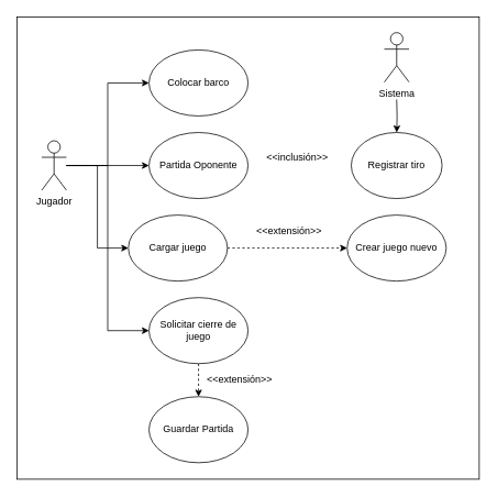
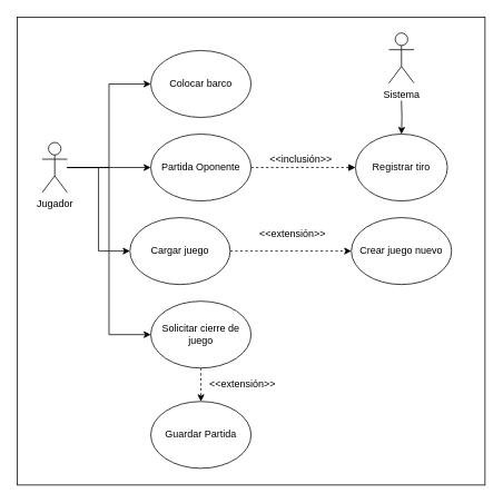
  <mxCell id="0" />
  <mxCell id="1" parent="0" />
  <mxCell id="2" style="edgeStyle=orthogonalEdgeStyle;rounded=0;orthogonalLoop=1;jettySize=auto;html=1;entryX=0;entryY=0.5;entryDx=0;entryDy=0;" edge="1" parent="1" source="6" target="7"><mxGeometry relative="1" as="geometry" /></mxCell>
  <mxCell id="3" style="edgeStyle=orthogonalEdgeStyle;rounded=0;orthogonalLoop=1;jettySize=auto;html=1;entryX=0;entryY=0.5;entryDx=0;entryDy=0;" edge="1" parent="1" source="6" target="15"><mxGeometry relative="1" as="geometry" /></mxCell>
  <mxCell id="4" style="edgeStyle=orthogonalEdgeStyle;rounded=0;orthogonalLoop=1;jettySize=auto;html=1;entryX=0;entryY=0.5;entryDx=0;entryDy=0;" edge="1" parent="1" source="6" target="8"><mxGeometry relative="1" as="geometry" /></mxCell>
  <mxCell id="5" style="edgeStyle=orthogonalEdgeStyle;rounded=0;orthogonalLoop=1;jettySize=auto;html=1;entryX=0;entryY=0.5;entryDx=0;entryDy=0;" edge="1" parent="1" source="6" target="18"><mxGeometry relative="1" as="geometry" /></mxCell>
  <mxCell id="6" value="Jugador" style="shape=umlActor;verticalLabelPosition=bottom;verticalAlign=top;html=1;outlineConnect=0;" parent="1" vertex="1"><mxGeometry x="50" y="170" width="30" height="60" as="geometry" /></mxCell>
  <mxCell id="7" value="Colocar barco" style="ellipse;whiteSpace=wrap;html=1;" parent="1" vertex="1"><mxGeometry x="180" y="60" width="120" height="80" as="geometry" /></mxCell>
  <mxCell id="8" value="Partida Oponente" style="ellipse;whiteSpace=wrap;html=1;" parent="1" vertex="1"><mxGeometry x="180" y="160" width="120" height="80" as="geometry" /></mxCell>
+ <mxCell id="9" value="" style="endArrow=none;dashed=1;html=1;startArrow=block;startFill=1;entryX=1;entryY=0.5;entryDx=0;entryDy=0;exitX=0;exitY=0.5;exitDx=0;exitDy=0;" parent="1" target="8" edge="1" source="11"><mxGeometry width="50" height="50" relative="1" as="geometry"><mxPoint x="380" y="200" as="sourcePoint" /><mxPoint x="420" y="200" as="targetPoint" /></mxGeometry></mxCell>
  <mxCell id="10" value="&amp;lt;&amp;lt;inclusión&amp;gt;&amp;gt;" style="text;html=1;strokeColor=none;fillColor=none;align=center;verticalAlign=middle;whiteSpace=wrap;rounded=0;" parent="1" vertex="1"><mxGeometry x="320" y="180" width="80" height="20" as="geometry" /></mxCell>
  <mxCell id="11" value="Registrar tiro" style="ellipse;whiteSpace=wrap;html=1;" parent="1" vertex="1"><mxGeometry x="425" y="160" width="110" height="80" as="geometry" /></mxCell>
  <mxCell id="12" style="edgeStyle=orthogonalEdgeStyle;rounded=0;orthogonalLoop=1;jettySize=auto;html=1;" edge="1" parent="1" target="11"><mxGeometry relative="1" as="geometry"><mxPoint x="480" y="120" as="sourcePoint" /></mxGeometry></mxCell>
  <mxCell id="13" value="Sistema" style="shape=umlActor;verticalLabelPosition=bottom;verticalAlign=top;html=1;outlineConnect=0;" parent="1" vertex="1"><mxGeometry x="465" y="39" width="30" height="60" as="geometry" /></mxCell>
  <mxCell id="14" value="" style="edgeStyle=orthogonalEdgeStyle;rounded=0;orthogonalLoop=1;jettySize=auto;html=1;dashed=1;" edge="1" parent="1" source="15" target="16"><mxGeometry relative="1" as="geometry" /></mxCell>
  <mxCell id="15" value="Cargar juego" style="ellipse;whiteSpace=wrap;html=1;" parent="1" vertex="1"><mxGeometry x="155" y="260" width="120" height="80" as="geometry" /></mxCell>
  <mxCell id="16" value="Crear juego nuevo" style="ellipse;whiteSpace=wrap;html=1;" parent="1" vertex="1"><mxGeometry x="420" y="260" width="120" height="80" as="geometry" /></mxCell>
  <mxCell id="17" style="edgeStyle=orthogonalEdgeStyle;rounded=0;orthogonalLoop=1;jettySize=auto;html=1;entryX=0.5;entryY=0;entryDx=0;entryDy=0;dashed=1;" edge="1" parent="1" source="18" target="19"><mxGeometry relative="1" as="geometry" /></mxCell>
  <mxCell id="18" value="Solicitar cierre de juego" style="ellipse;whiteSpace=wrap;html=1;" parent="1" vertex="1"><mxGeometry x="180" y="360" width="120" height="80" as="geometry" /></mxCell>
  <mxCell id="19" value="Guardar Partida" style="ellipse;whiteSpace=wrap;html=1;" parent="1" vertex="1"><mxGeometry x="180" y="480" width="120" height="80" as="geometry" /></mxCell>
  <mxCell id="20" value="&amp;lt;&amp;lt;extensión&amp;gt;&amp;gt;" style="text;html=1;strokeColor=none;fillColor=none;align=center;verticalAlign=middle;whiteSpace=wrap;rounded=0;" parent="1" vertex="1"><mxGeometry x="310" y="270" width="80" height="20" as="geometry" /></mxCell>
  <mxCell id="21" value="&amp;lt;&amp;lt;extensión&amp;gt;&amp;gt;" style="text;html=1;strokeColor=none;fillColor=none;align=center;verticalAlign=middle;whiteSpace=wrap;rounded=0;" vertex="1" parent="1"><mxGeometry x="250" y="450" width="80" height="20" as="geometry" /></mxCell>
  <mxCell id="22" value="" style="rounded=0;whiteSpace=wrap;html=1;fillColor=none;" vertex="1" parent="1"><mxGeometry x="20" y="20" width="560" height="560" as="geometry" /></mxCell>
